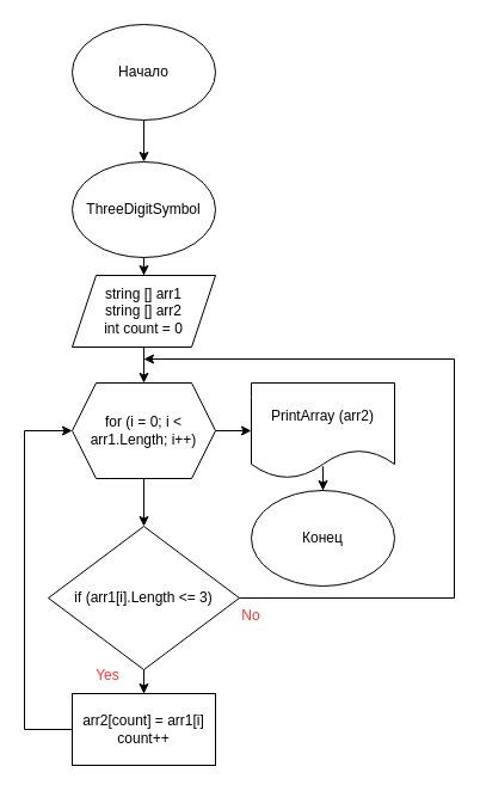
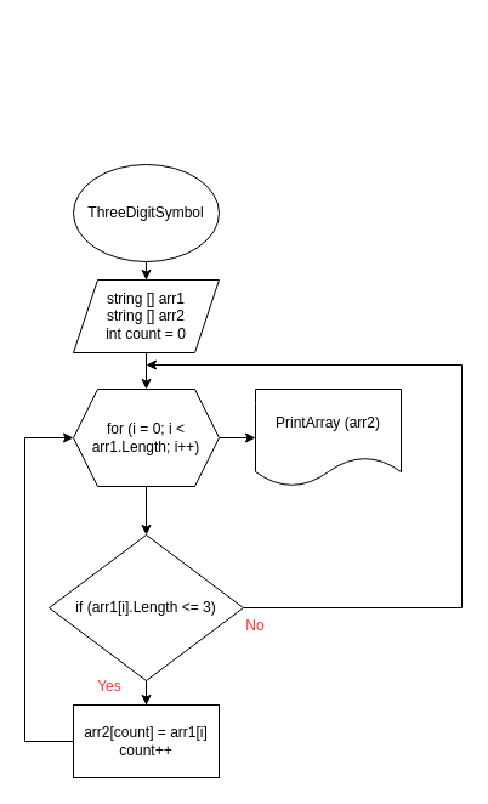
  <mxCell id="0" />
  <mxCell id="1" parent="0" />
  <mxCell id="2" value="" style="edgeStyle=orthogonalEdgeStyle;rounded=0;orthogonalLoop=1;jettySize=auto;html=1;" edge="1" parent="1" source="3" target="7"><mxGeometry relative="1" as="geometry" /></mxCell>
  <mxCell id="3" value="ThreeDigitSymbol" style="ellipse;whiteSpace=wrap;html=1;" vertex="1" parent="1"><mxGeometry x="60" y="135" width="120" height="80" as="geometry" /></mxCell>
- <mxCell id="4" value="" style="edgeStyle=orthogonalEdgeStyle;rounded=0;orthogonalLoop=1;jettySize=auto;html=1;" edge="1" parent="1" source="5" target="3"><mxGeometry relative="1" as="geometry" /></mxCell>
- <mxCell id="5" value="Начало" style="ellipse;whiteSpace=wrap;html=1;" vertex="1" parent="1"><mxGeometry x="60" y="20" width="120" height="80" as="geometry" /></mxCell>
  <mxCell id="6" value="" style="edgeStyle=orthogonalEdgeStyle;rounded=0;orthogonalLoop=1;jettySize=auto;html=1;" edge="1" parent="1" source="7" target="10"><mxGeometry relative="1" as="geometry" /></mxCell>
  <mxCell id="7" value="string [] arr1&lt;br&gt;string [] arr2&lt;br&gt;int count = 0" style="shape=parallelogram;perimeter=parallelogramPerimeter;whiteSpace=wrap;html=1;fixedSize=1;" vertex="1" parent="1"><mxGeometry x="60" y="230" width="120" height="60" as="geometry" /></mxCell>
  <mxCell id="8" value="" style="edgeStyle=orthogonalEdgeStyle;rounded=0;orthogonalLoop=1;jettySize=auto;html=1;" edge="1" parent="1" source="10" target="13"><mxGeometry relative="1" as="geometry" /></mxCell>
  <mxCell id="9" value="" style="edgeStyle=orthogonalEdgeStyle;rounded=0;orthogonalLoop=1;jettySize=auto;html=1;" edge="1" parent="1" source="10" target="15"><mxGeometry relative="1" as="geometry" /></mxCell>
  <mxCell id="10" value="for (i = 0; i &amp;lt; arr1.Length; i++)" style="shape=hexagon;perimeter=hexagonPerimeter2;whiteSpace=wrap;html=1;fixedSize=1;" vertex="1" parent="1"><mxGeometry x="60" y="320" width="120" height="80" as="geometry" /></mxCell>
  <mxCell id="11" value="" style="edgeStyle=orthogonalEdgeStyle;rounded=0;orthogonalLoop=1;jettySize=auto;html=1;" edge="1" parent="1" source="13" target="18"><mxGeometry relative="1" as="geometry" /></mxCell>
  <mxCell id="12" style="edgeStyle=orthogonalEdgeStyle;rounded=0;orthogonalLoop=1;jettySize=auto;html=1;fontColor=#FF3333;" edge="1" parent="1" source="13"><mxGeometry relative="1" as="geometry"><mxPoint x="120" y="300" as="targetPoint" /><Array as="points"><mxPoint x="380" y="500" /><mxPoint x="380" y="300" /></Array></mxGeometry></mxCell>
  <mxCell id="13" value="if (arr1[i].Length &amp;lt;= 3)" style="rhombus;whiteSpace=wrap;html=1;" vertex="1" parent="1"><mxGeometry x="40" y="440" width="160" height="120" as="geometry" /></mxCell>
- <mxCell id="14" value="" style="edgeStyle=orthogonalEdgeStyle;rounded=0;orthogonalLoop=1;jettySize=auto;html=1;" edge="1" parent="1" source="15" target="16"><mxGeometry relative="1" as="geometry" /></mxCell>
  <mxCell id="15" value="PrintArray (arr2)" style="shape=document;whiteSpace=wrap;html=1;boundedLbl=1;" vertex="1" parent="1"><mxGeometry x="210" y="320" width="120" height="80" as="geometry" /></mxCell>
- <mxCell id="16" value="Конец" style="ellipse;whiteSpace=wrap;html=1;" vertex="1" parent="1"><mxGeometry x="210" y="410" width="120" height="80" as="geometry" /></mxCell>
  <mxCell id="17" style="edgeStyle=orthogonalEdgeStyle;rounded=0;orthogonalLoop=1;jettySize=auto;html=1;entryX=0;entryY=0.5;entryDx=0;entryDy=0;" edge="1" parent="1" source="18" target="10"><mxGeometry relative="1" as="geometry"><Array as="points"><mxPoint x="20" y="610" /><mxPoint x="20" y="360" /></Array></mxGeometry></mxCell>
  <mxCell id="18" value="arr2[count] = arr1[i]&lt;br&gt;count++" style="rounded=0;whiteSpace=wrap;html=1;" vertex="1" parent="1"><mxGeometry x="60" y="580" width="120" height="60" as="geometry" /></mxCell>
  <mxCell id="19" value="&lt;font color=&quot;#ff3333&quot;&gt;Yes&lt;/font&gt;" style="text;html=1;strokeColor=none;fillColor=none;align=center;verticalAlign=middle;whiteSpace=wrap;rounded=0;" vertex="1" parent="1"><mxGeometry x="60" y="550" width="60" height="30" as="geometry" /></mxCell>
  <mxCell id="20" value="No" style="text;html=1;strokeColor=none;fillColor=none;align=center;verticalAlign=middle;whiteSpace=wrap;rounded=0;fontColor=#FF3333;" vertex="1" parent="1"><mxGeometry x="180" y="500" width="60" height="30" as="geometry" /></mxCell>
